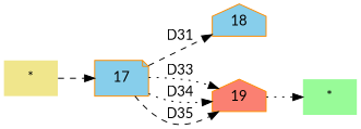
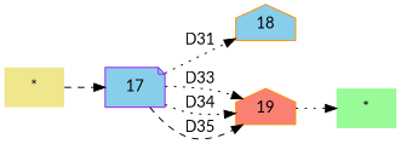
  digraph {
    fontname=Lato
    rankdir=LR
    node [color=purple fillcolor=skyblue fontname=Lato shape=plaintext style=filled]
    edge [fontname=Lato style=dashed]
    n1 [fillcolor=khaki label="*"]
-   17 [color=darkorange shape=note]
+   17 [shape=note]
    18 [color=darkorange shape=house]
    19 [color=darkorange fillcolor=salmon shape=house]
    n5 [fillcolor=palegreen label="*"]
    n1 -> 17
-   17 -> 18 [label=D31]
+   17 -> 18 [label=D31 style=dotted]
    17 -> 19 [label=D33 style=dotted]
    17 -> 19 [label=D34 style=dotted]
    17 -> 19 [label=D35]
    19 -> n5 [style=dotted]
  }
